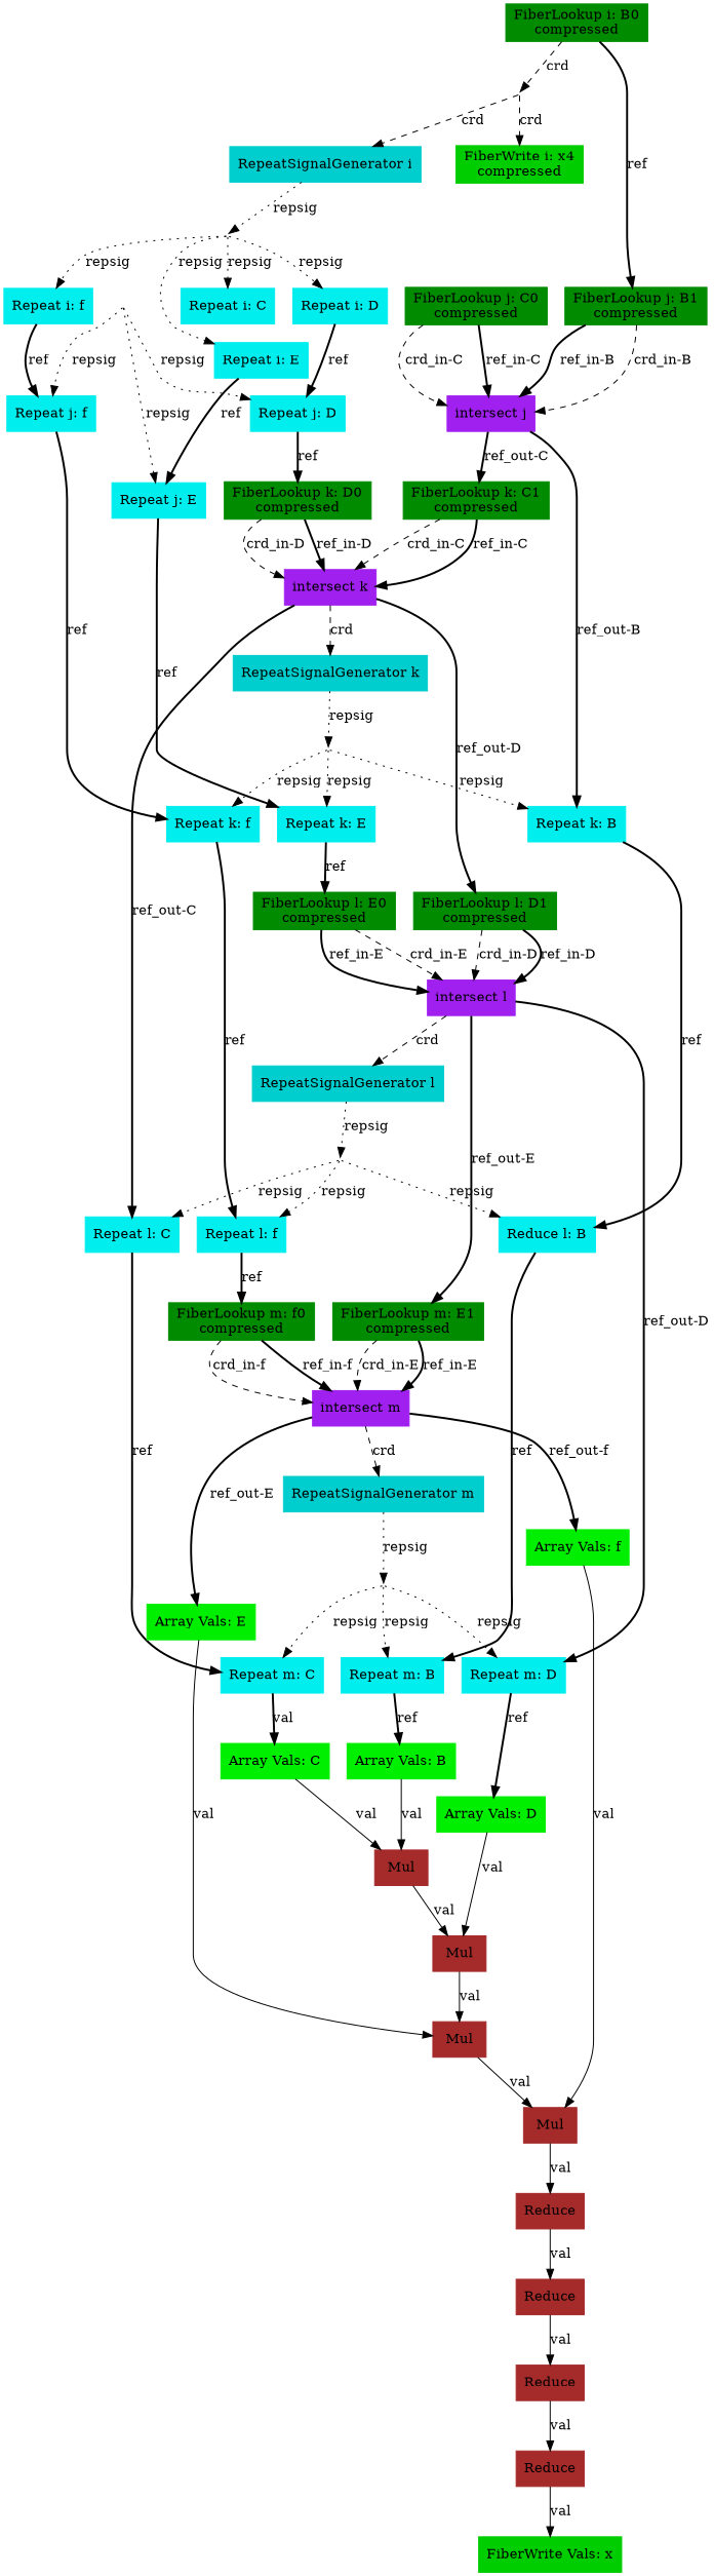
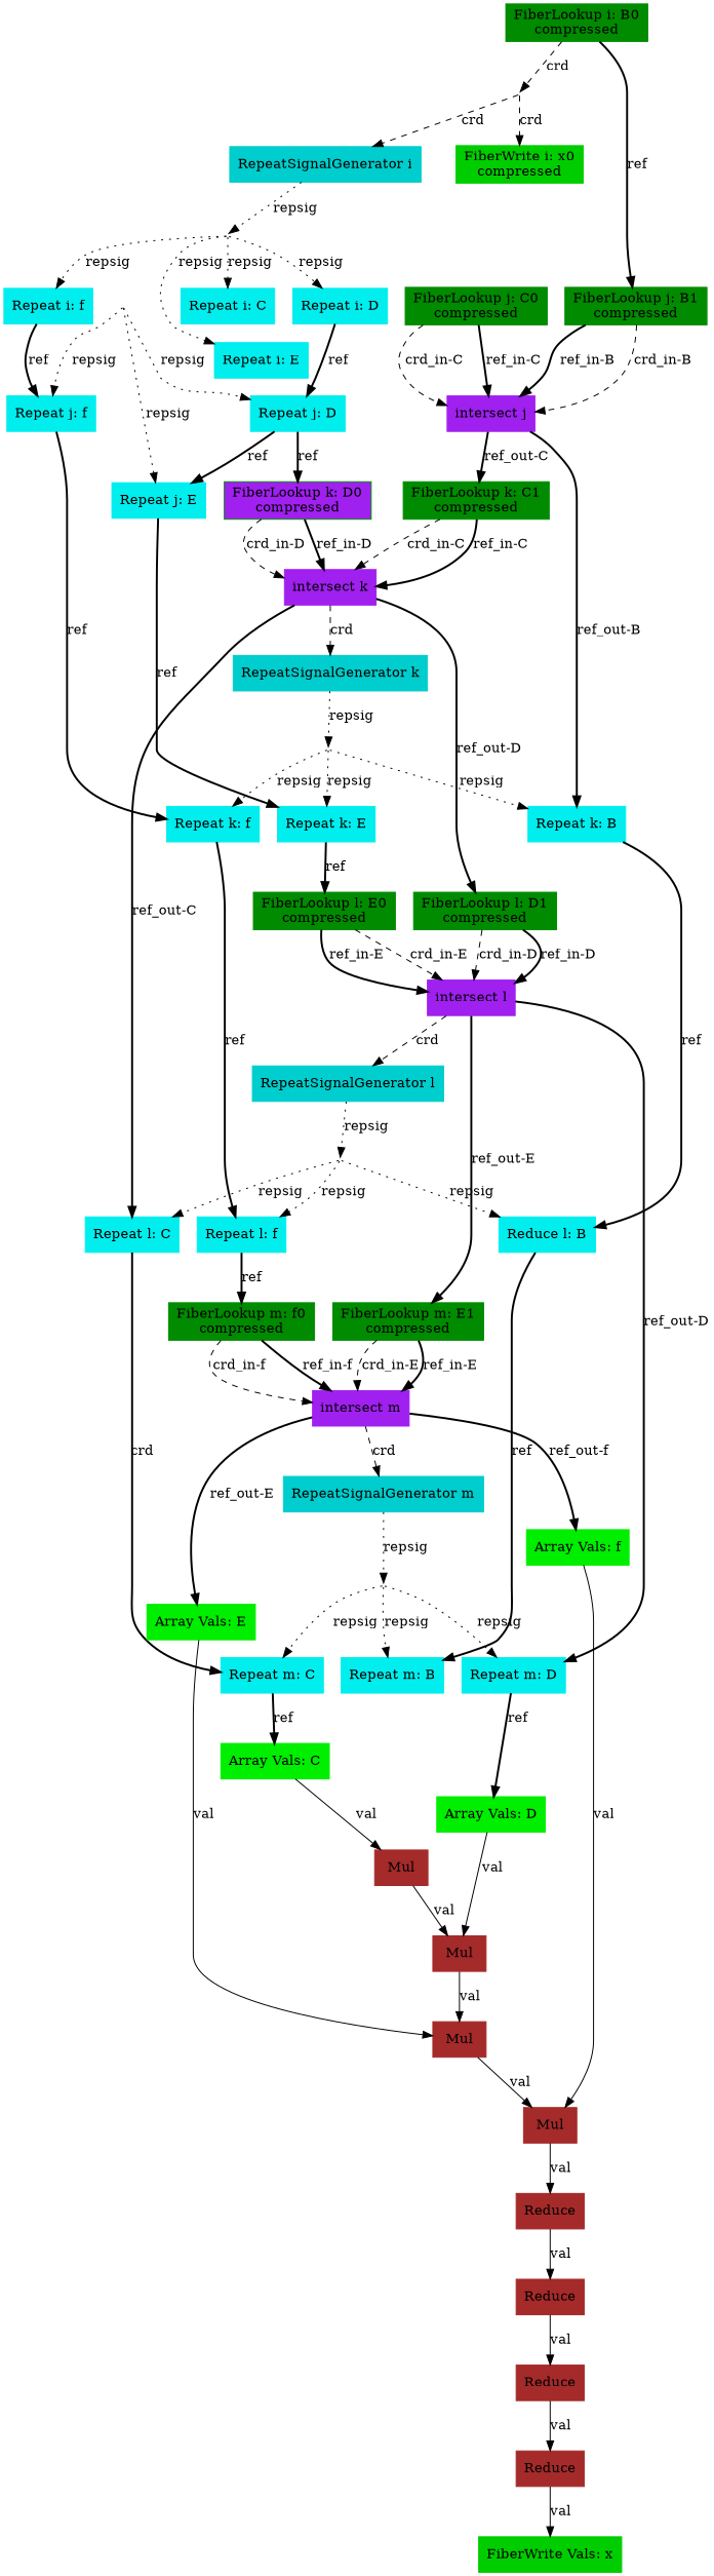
  digraph {
    node [color=cyan2 shape=box style=filled type=repeat]
    edge [style=bold type=ref]
    n1 [color=green4 format=compressed index=i label="FiberLookup i: B0\ncompressed" root=true src=true tensor=B type=fiberlookup]
    53 [shape=point style=invis type=broadcast color=""]
    n3 [color=green4 format=compressed index=j label="FiberLookup j: B1\ncompressed" root=false src=true tensor=B type=fiberlookup]
-   n4 [color=green3 crdsize=B0_dim format=compressed index=i label="FiberWrite i: x4\ncompressed" segsize=2 sink=true tensor=x type=fiberwrite]
+   n4 [color=green3 crdsize=B0_dim format=compressed index=i label="FiberWrite i: x0\ncompressed" segsize=2 sink=true tensor=x type=fiberwrite]
    n5 [color=cyan3 index=i label="RepeatSignalGenerator i" type=repsiggen]
    n6 [color=purple index=j label="intersect j" type=intersect]
    51 [shape=point style=invis type=broadcast color=""]
    n8 [index=i label="Repeat i: C" root=true tensor=C]
    n9 [index=i label="Repeat i: D" root=true tensor=D]
    n10 [index=i label="Repeat i: E" root=true tensor=E]
    n11 [index=i label="Repeat i: f" root=true tensor=f]
    n12 [index=j label="Repeat j: D" root=false tensor=D]
    n13 [index=j label="Repeat j: E" root=false tensor=E]
    n14 [index=j label="Repeat j: f" root=false tensor=f]
    n15 [color=green4 format=compressed index=j label="FiberLookup j: C0\ncompressed" root=false src=true tensor=C type=fiberlookup]
    n16 [index=k label="Repeat k: B" root=false tensor=B]
    n17 [color=green4 format=compressed index=k label="FiberLookup k: C1\ncompressed" root=false src=true tensor=C type=fiberlookup]
    n18 [index=l label="Reduce l: B" root=false tensor=B]
    n19 [color=purple index=k label="intersect k" type=intersect]
    42 [shape=point style=invis type=broadcast color=""]
-   n21 [color=green4 format=compressed index=k label="FiberLookup k: D0\ncompressed" root=false src=true tensor=D type=fiberlookup]
+   n21 [color=green4 format=compressed index=k label="FiberLookup k: D0\ncompressed" root=false src=true tensor=D type=fiberlookup fillcolor=purple]
    n22 [index=k label="Repeat k: E" root=false tensor=E]
    n23 [index=k label="Repeat k: f" root=false tensor=f]
    n24 [color=cyan3 index=k label="RepeatSignalGenerator k" type=repsiggen]
    n25 [index=l label="Repeat l: C" root=false tensor=C]
    n26 [color=green4 format=compressed index=l label="FiberLookup l: D1\ncompressed" root=false src=true tensor=D type=fiberlookup]
    34 [shape=point style=invis type=broadcast color=""]
    n28 [index=m label="Repeat m: C" root=false tensor=C]
    n29 [color=purple index=l label="intersect l" type=intersect]
    n30 [color=green4 format=compressed index=l label="FiberLookup l: E0\ncompressed" root=false src=true tensor=E type=fiberlookup]
    n31 [index=l label="Repeat l: f" root=false tensor=f]
    n32 [index=m label="Repeat m: B" root=false tensor=B]
-   n33 [color=green2 label="Array Vals: B" tensor=B type=arrayvals]
    n34 [color=brown label=Mul type=mul]
    n35 [color=brown label=Mul type=mul]
    n36 [color=brown label=Mul type=mul]
    n37 [color=brown label=Mul type=mul]
    n38 [color=brown label=Reduce type=reduce]
    n39 [color=brown label=Reduce type=reduce]
    n40 [color=brown label=Reduce type=reduce]
    n41 [color=brown label=Reduce type=reduce]
    n42 [color=green3 label="FiberWrite Vals: x" sink=true tensor=x type=fiberwrite]
    n43 [color=cyan3 index=l label="RepeatSignalGenerator l" type=repsiggen]
    n44 [index=m label="Repeat m: D" root=false tensor=D]
    n45 [color=green4 format=compressed index=m label="FiberLookup m: E1\ncompressed" root=false src=true tensor=E type=fiberlookup]
    26 [shape=point style=invis type=broadcast color=""]
    n47 [color=green2 label="Array Vals: D" tensor=D type=arrayvals]
    n48 [color=purple index=m label="intersect m" type=intersect]
    n49 [color=green4 format=compressed index=m label="FiberLookup m: f0\ncompressed" root=false src=true tensor=f type=fiberlookup]
    n50 [color=green2 label="Array Vals: C" tensor=C type=arrayvals]
    n51 [color=cyan3 index=m label="RepeatSignalGenerator m" type=repsiggen]
    n52 [color=green2 label="Array Vals: E" tensor=E type=arrayvals]
    n53 [color=green2 label="Array Vals: f" tensor=f type=arrayvals]
    18 [shape=point style=invis type=broadcast color=""]
    n1 -> 53 [label=crd style=dashed type=crd]
    n1 -> n3 [label=ref]
    53 -> n4 [label=crd style=dashed type=crd]
    53 -> n5 [label=crd style=dashed type=crd]
    n3 -> n6 [label="crd_in-B" style=dashed type=crd]
    n3 -> n6 [label="ref_in-B"]
    n5 -> 51 [label=repsig style=dotted type=repsig]
    n6 -> n16 [label="ref_out-B"]
    n6 -> n17 [label="ref_out-C"]
    51 -> n8 [label=repsig style=dotted type=repsig]
    51 -> n9 [label=repsig style=dotted type=repsig]
    51 -> n10 [label=repsig style=dotted type=repsig]
    51 -> n11 [label=repsig style=dotted type=repsig]
    n9 -> n12 [label=ref]
-   n10 -> n13 [label=ref]
+   n12 -> n13 [label=ref]
    n11 -> n14 [label=ref]
    n12 -> n21 [label=ref]
    n13 -> n22 [label=ref]
    n14 -> n23 [label=ref]
    n15 -> n6 [label="crd_in-C" style=dashed type=crd]
    n15 -> n6 [label="ref_in-C"]
    n16 -> n18 [label=ref]
    n17 -> n19 [label="crd_in-C" style=dashed type=crd]
    n17 -> n19 [label="ref_in-C"]
    n18 -> n32 [label=ref]
    n19 -> n24 [label=crd style=dashed type=crd]
    n19 -> n25 [label="ref_out-C"]
    n19 -> n26 [label="ref_out-D"]
    42 -> n12 [label=repsig style=dotted type=repsig]
    42 -> n13 [label=repsig style=dotted type=repsig]
    42 -> n14 [label=repsig style=dotted type=repsig]
    n21 -> n19 [label="crd_in-D" style=dashed type=crd]
    n21 -> n19 [label="ref_in-D"]
    n22 -> n30 [label=ref]
    n23 -> n31 [label=ref]
    n24 -> 34 [label=repsig style=dotted type=repsig]
-   n25 -> n28 [label=ref]
+   n25 -> n28 [label=crd]
    n26 -> n29 [label="crd_in-D" style=dashed type=crd]
    n26 -> n29 [label="ref_in-D"]
    34 -> n16 [label=repsig style=dotted type=repsig]
    34 -> n22 [label=repsig style=dotted type=repsig]
    34 -> n23 [label=repsig style=dotted type=repsig]
-   n28 -> n50 [label=val]
+   n28 -> n50 [label=ref]
    n29 -> n43 [label=crd style=dashed type=crd]
    n29 -> n44 [label="ref_out-D"]
    n29 -> n45 [label="ref_out-E"]
    n30 -> n29 [label="crd_in-E" style=dashed type=crd]
    n30 -> n29 [label="ref_in-E"]
    n31 -> n49 [label=ref]
-   n32 -> n33 [label=ref]
-   n33 -> n34 [label=val type=val style=""]
    n34 -> n35 [label=val type=val style=""]
    n35 -> n36 [label=val type=val style=""]
    n36 -> n37 [label=val type=val style=""]
    n37 -> n38 [label=val type=val style=""]
    n38 -> n39 [label=val type=val style=""]
    n39 -> n40 [label=val type=val style=""]
    n40 -> n41 [label=val type=val style=""]
    n41 -> n42 [label=val type=val style=""]
    n43 -> 26 [label=repsig style=dotted type=repsig]
    n44 -> n47 [label=ref]
    n45 -> n48 [label="crd_in-E" style=dashed type=crd]
    n45 -> n48 [label="ref_in-E"]
    26 -> n18 [label=repsig style=dotted type=repsig]
    26 -> n25 [label=repsig style=dotted type=repsig]
    26 -> n31 [label=repsig style=dotted type=repsig]
    n47 -> n35 [label=val type=val style=""]
    n48 -> n51 [label=crd style=dashed type=crd]
    n48 -> n52 [label="ref_out-E"]
    n48 -> n53 [label="ref_out-f"]
    n49 -> n48 [label="crd_in-f" style=dashed type=crd]
    n49 -> n48 [label="ref_in-f"]
    n50 -> n34 [label=val type=val style=""]
    n51 -> 18 [label=repsig style=dotted type=repsig]
    n52 -> n36 [label=val type=val style=""]
    n53 -> n37 [label=val type=val style=""]
    18 -> n28 [label=repsig style=dotted type=repsig]
    18 -> n32 [label=repsig style=dotted type=repsig]
    18 -> n44 [label=repsig style=dotted type=repsig]
  }
